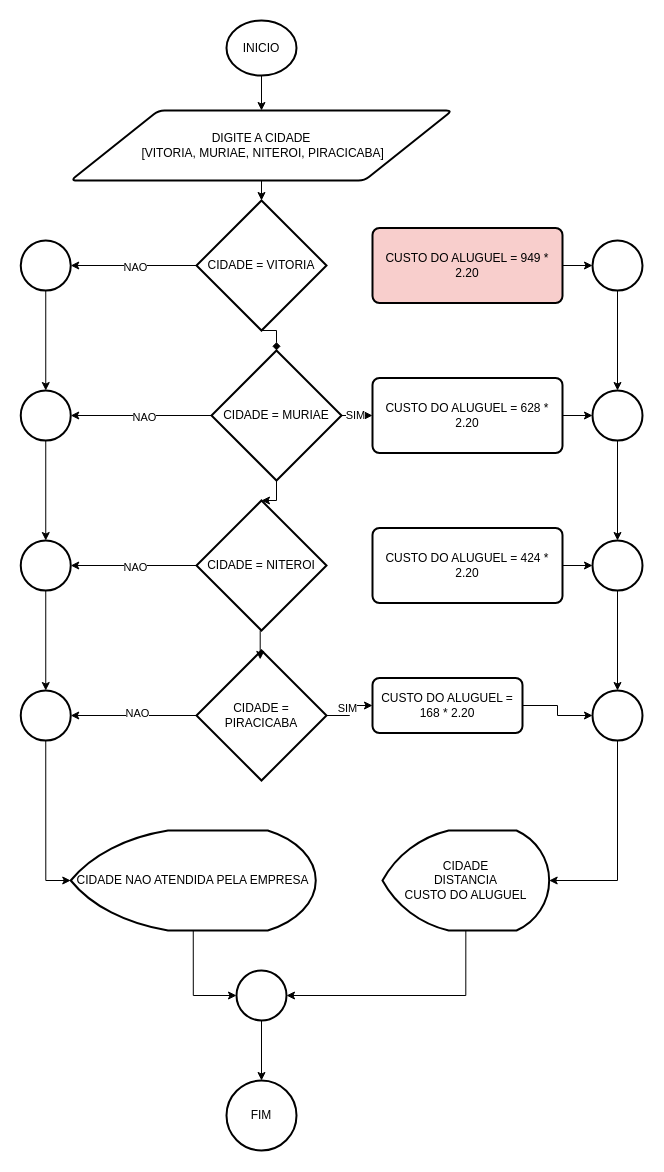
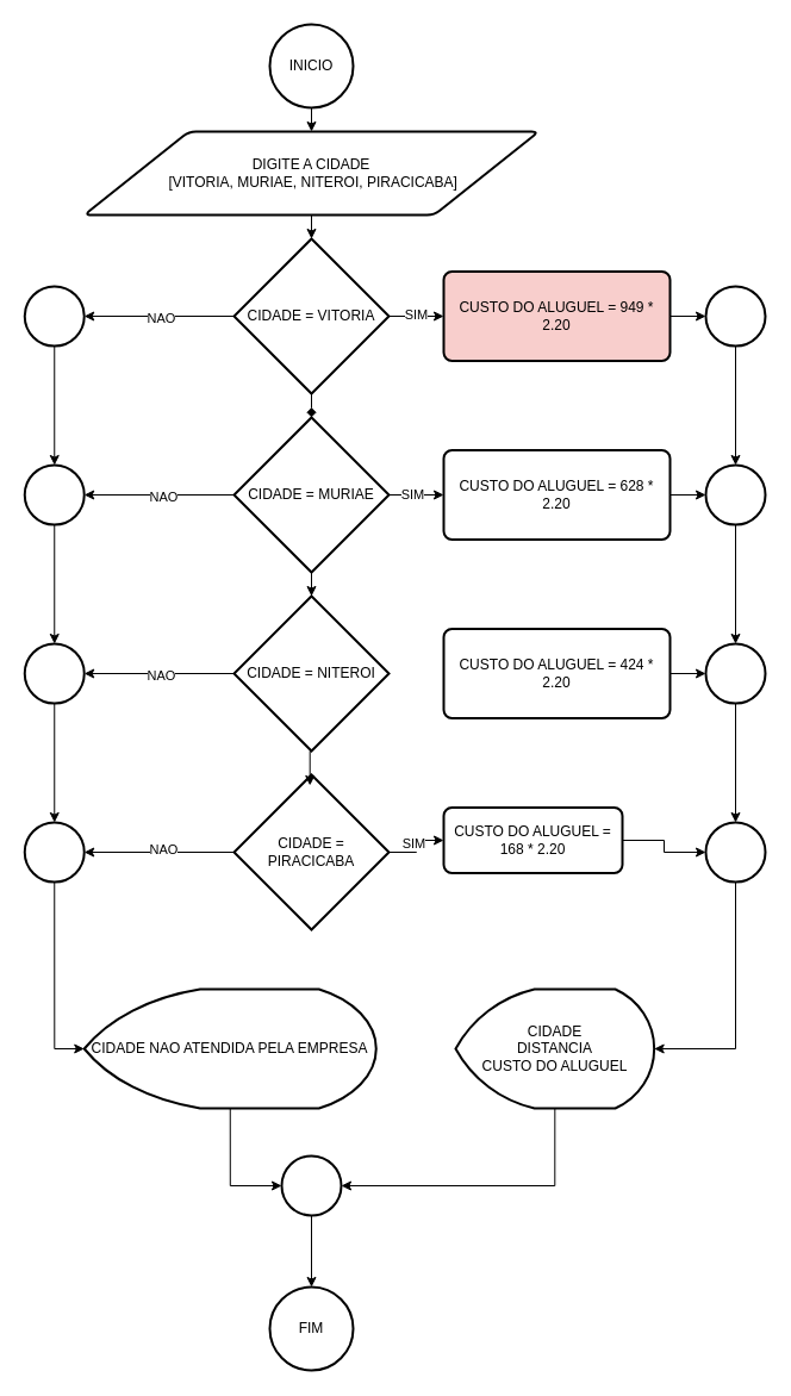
  <mxCell id="0" />
  <mxCell id="1" parent="0" />
  <mxCell id="2" style="edgeStyle=orthogonalEdgeStyle;rounded=0;orthogonalLoop=1;jettySize=auto;html=1;exitX=0.5;exitY=1;exitDx=0;exitDy=0;exitPerimeter=0;entryX=0.5;entryY=0;entryDx=0;entryDy=0;" edge="1" parent="1" source="3" target="5"><mxGeometry relative="1" as="geometry" /></mxCell>
- <mxCell id="3" value="INICIO" style="strokeWidth=2;html=1;shape=mxgraph.flowchart.start_2;whiteSpace=wrap;" vertex="1" parent="1"><mxGeometry x="226" y="20" width="70" height="55" as="geometry" /></mxCell>
+ <mxCell id="3" value="INICIO" style="strokeWidth=2;html=1;shape=mxgraph.flowchart.start_2;whiteSpace=wrap;" vertex="1" parent="1"><mxGeometry x="226" y="20" width="70" height="70" as="geometry" /></mxCell>
  <mxCell id="4" value="FIM" style="strokeWidth=2;html=1;shape=mxgraph.flowchart.start_2;whiteSpace=wrap;" vertex="1" parent="1"><mxGeometry x="226" y="1080" width="70" height="70" as="geometry" /></mxCell>
  <mxCell id="5" value="DIGITE A CIDADE&lt;div&gt;&amp;nbsp;[VITORIA, MURIAE, NITEROI, PIRACICABA]&lt;/div&gt;" style="shape=parallelogram;html=1;strokeWidth=2;perimeter=parallelogramPerimeter;whiteSpace=wrap;rounded=1;arcSize=12;size=0.23;" vertex="1" parent="1"><mxGeometry x="70.25" y="110" width="381.5" height="70" as="geometry" /></mxCell>
+ <mxCell id="6" style="edgeStyle=orthogonalEdgeStyle;rounded=0;orthogonalLoop=1;jettySize=auto;html=1;exitX=1;exitY=0.5;exitDx=0;exitDy=0;exitPerimeter=0;entryX=0;entryY=0.5;entryDx=0;entryDy=0;" edge="1" parent="1" source="8" target="21"><mxGeometry relative="1" as="geometry" /></mxCell>
+ <mxCell id="7" value="SIM" style="edgeLabel;html=1;align=center;verticalAlign=middle;resizable=0;points=[];" vertex="1" connectable="0" parent="6"><mxGeometry x="-0.058" y="2" relative="1" as="geometry"><mxPoint as="offset" /></mxGeometry></mxCell>
  <mxCell id="8" value="CIDADE = VITORIA" style="strokeWidth=2;html=1;shape=mxgraph.flowchart.decision;whiteSpace=wrap;" vertex="1" parent="1"><mxGeometry x="196" y="200" width="130" height="130" as="geometry" /></mxCell>
  <mxCell id="9" style="edgeStyle=orthogonalEdgeStyle;rounded=0;orthogonalLoop=1;jettySize=auto;html=1;exitX=0.5;exitY=1;exitDx=0;exitDy=0;exitPerimeter=0;" edge="1" parent="1" source="14" target="17"><mxGeometry relative="1" as="geometry" /></mxCell>
  <mxCell id="10" style="edgeStyle=orthogonalEdgeStyle;rounded=0;orthogonalLoop=1;jettySize=auto;html=1;exitX=1;exitY=0.5;exitDx=0;exitDy=0;exitPerimeter=0;entryX=0;entryY=0.5;entryDx=0;entryDy=0;" edge="1" parent="1" source="14" target="22"><mxGeometry relative="1" as="geometry" /></mxCell>
  <mxCell id="11" value="SIM" style="edgeLabel;html=1;align=center;verticalAlign=middle;resizable=0;points=[];" vertex="1" connectable="0" parent="10"><mxGeometry x="-0.174" y="1" relative="1" as="geometry"><mxPoint as="offset" /></mxGeometry></mxCell>
  <mxCell id="12" style="edgeStyle=orthogonalEdgeStyle;rounded=0;orthogonalLoop=1;jettySize=auto;html=1;exitX=0;exitY=0.5;exitDx=0;exitDy=0;exitPerimeter=0;" edge="1" parent="1" source="14" target="31"><mxGeometry relative="1" as="geometry" /></mxCell>
  <mxCell id="13" value="NAO" style="edgeLabel;html=1;align=center;verticalAlign=middle;resizable=0;points=[];" vertex="1" connectable="0" parent="12"><mxGeometry x="-0.04" y="1" relative="1" as="geometry"><mxPoint as="offset" /></mxGeometry></mxCell>
- <mxCell id="14" value="CIDADE = MURIAE" style="strokeWidth=2;html=1;shape=mxgraph.flowchart.decision;whiteSpace=wrap;" vertex="1" parent="1"><mxGeometry x="211" y="350" width="130" height="130" as="geometry" /></mxCell>
+ <mxCell id="14" value="CIDADE = MURIAE" style="strokeWidth=2;html=1;shape=mxgraph.flowchart.decision;whiteSpace=wrap;" vertex="1" parent="1"><mxGeometry x="196" y="350" width="130" height="130" as="geometry" /></mxCell>
  <mxCell id="15" style="edgeStyle=orthogonalEdgeStyle;rounded=0;orthogonalLoop=1;jettySize=auto;html=1;exitX=0;exitY=0.5;exitDx=0;exitDy=0;exitPerimeter=0;" edge="1" parent="1" source="17" target="32"><mxGeometry relative="1" as="geometry" /></mxCell>
  <mxCell id="16" value="NAO" style="edgeLabel;html=1;align=center;verticalAlign=middle;resizable=0;points=[];" vertex="1" connectable="0" parent="15"><mxGeometry x="-0.019" y="1" relative="1" as="geometry"><mxPoint as="offset" /></mxGeometry></mxCell>
  <mxCell id="17" value="CIDADE = NITEROI" style="strokeWidth=2;html=1;shape=mxgraph.flowchart.decision;whiteSpace=wrap;" vertex="1" parent="1"><mxGeometry x="196" y="500" width="130" height="130" as="geometry" /></mxCell>
  <mxCell id="18" style="edgeStyle=orthogonalEdgeStyle;rounded=0;orthogonalLoop=1;jettySize=auto;html=1;exitX=1;exitY=0.5;exitDx=0;exitDy=0;exitPerimeter=0;entryX=0;entryY=0.5;entryDx=0;entryDy=0;" edge="1" parent="1" source="20" target="24"><mxGeometry relative="1" as="geometry" /></mxCell>
  <mxCell id="19" value="SIM" style="edgeLabel;html=1;align=center;verticalAlign=middle;resizable=0;points=[];" vertex="1" connectable="0" parent="18"><mxGeometry x="0.116" y="3" relative="1" as="geometry"><mxPoint as="offset" /></mxGeometry></mxCell>
  <mxCell id="20" value="CIDADE = PIRACICABA" style="strokeWidth=2;html=1;shape=mxgraph.flowchart.decision;whiteSpace=wrap;" vertex="1" parent="1"><mxGeometry x="196" y="650" width="130" height="130" as="geometry" /></mxCell>
  <mxCell id="21" value="CUSTO DO ALUGUEL = 949 * 2.20" style="rounded=1;whiteSpace=wrap;html=1;absoluteArcSize=1;arcSize=14;strokeWidth=2;fillColor=#f8cecc;" vertex="1" parent="1"><mxGeometry x="372" y="227.5" width="190" height="75" as="geometry" /></mxCell>
  <mxCell id="22" value="CUSTO DO ALUGUEL = 628 * 2.20" style="rounded=1;whiteSpace=wrap;html=1;absoluteArcSize=1;arcSize=14;strokeWidth=2;" vertex="1" parent="1"><mxGeometry x="372" y="377.5" width="190" height="75" as="geometry" /></mxCell>
  <mxCell id="23" value="CUSTO DO ALUGUEL = 424 * 2.20" style="rounded=1;whiteSpace=wrap;html=1;absoluteArcSize=1;arcSize=14;strokeWidth=2;" vertex="1" parent="1"><mxGeometry x="372" y="527.5" width="190" height="75" as="geometry" /></mxCell>
  <mxCell id="24" value="CUSTO DO ALUGUEL = 168 * 2.20" style="rounded=1;whiteSpace=wrap;html=1;absoluteArcSize=1;arcSize=14;strokeWidth=2;" vertex="1" parent="1"><mxGeometry x="372" y="677.5" width="150" height="55" as="geometry" /></mxCell>
  <mxCell id="25" value="" style="strokeWidth=2;html=1;shape=mxgraph.flowchart.start_2;whiteSpace=wrap;" vertex="1" parent="1"><mxGeometry x="592" y="240" width="50" height="50" as="geometry" /></mxCell>
  <mxCell id="26" style="edgeStyle=orthogonalEdgeStyle;rounded=0;orthogonalLoop=1;jettySize=auto;html=1;exitX=0.5;exitY=1;exitDx=0;exitDy=0;exitPerimeter=0;" edge="1" parent="1" source="27" target="28"><mxGeometry relative="1" as="geometry" /></mxCell>
  <mxCell id="27" value="" style="strokeWidth=2;html=1;shape=mxgraph.flowchart.start_2;whiteSpace=wrap;" vertex="1" parent="1"><mxGeometry x="592" y="390" width="50" height="50" as="geometry" /></mxCell>
  <mxCell id="28" value="" style="strokeWidth=2;html=1;shape=mxgraph.flowchart.start_2;whiteSpace=wrap;" vertex="1" parent="1"><mxGeometry x="592" y="540" width="50" height="50" as="geometry" /></mxCell>
  <mxCell id="29" value="" style="strokeWidth=2;html=1;shape=mxgraph.flowchart.start_2;whiteSpace=wrap;" vertex="1" parent="1"><mxGeometry x="592" y="690" width="50" height="50" as="geometry" /></mxCell>
  <mxCell id="30" value="" style="strokeWidth=2;html=1;shape=mxgraph.flowchart.start_2;whiteSpace=wrap;" vertex="1" parent="1"><mxGeometry x="20.25" y="240" width="50" height="50" as="geometry" /></mxCell>
  <mxCell id="31" value="" style="strokeWidth=2;html=1;shape=mxgraph.flowchart.start_2;whiteSpace=wrap;" vertex="1" parent="1"><mxGeometry x="20.25" y="390" width="50" height="50" as="geometry" /></mxCell>
  <mxCell id="32" value="" style="strokeWidth=2;html=1;shape=mxgraph.flowchart.start_2;whiteSpace=wrap;" vertex="1" parent="1"><mxGeometry x="20.25" y="540" width="50" height="50" as="geometry" /></mxCell>
  <mxCell id="33" value="" style="strokeWidth=2;html=1;shape=mxgraph.flowchart.start_2;whiteSpace=wrap;" vertex="1" parent="1"><mxGeometry x="20.25" y="690" width="50" height="50" as="geometry" /></mxCell>
  <mxCell id="34" value="CIDADE&lt;div&gt;DISTANCIA&lt;/div&gt;&lt;div&gt;CUSTO DO ALUGUEL&lt;/div&gt;" style="strokeWidth=2;html=1;shape=mxgraph.flowchart.display;whiteSpace=wrap;" vertex="1" parent="1"><mxGeometry x="382" y="830" width="166.67" height="100" as="geometry" /></mxCell>
  <mxCell id="35" value="CIDADE NAO ATENDIDA PELA EMPRESA" style="strokeWidth=2;html=1;shape=mxgraph.flowchart.display;whiteSpace=wrap;" vertex="1" parent="1"><mxGeometry x="70.25" y="830" width="245" height="100" as="geometry" /></mxCell>
  <mxCell id="36" value="" style="strokeWidth=2;html=1;shape=mxgraph.flowchart.start_2;whiteSpace=wrap;" vertex="1" parent="1"><mxGeometry x="236" y="970" width="50" height="50" as="geometry" /></mxCell>
  <mxCell id="37" style="edgeStyle=orthogonalEdgeStyle;rounded=0;orthogonalLoop=1;jettySize=auto;html=1;exitX=0.5;exitY=1;exitDx=0;exitDy=0;entryX=0.5;entryY=0;entryDx=0;entryDy=0;entryPerimeter=0;" edge="1" parent="1" source="5" target="8"><mxGeometry relative="1" as="geometry" /></mxCell>
  <mxCell id="38" style="edgeStyle=orthogonalEdgeStyle;rounded=0;orthogonalLoop=1;jettySize=auto;html=1;exitX=0.5;exitY=1;exitDx=0;exitDy=0;exitPerimeter=0;entryX=0.5;entryY=0;entryDx=0;entryDy=0;entryPerimeter=0;endArrow=diamond;" edge="1" parent="1" source="8" target="14"><mxGeometry relative="1" as="geometry" /></mxCell>
  <mxCell id="39" style="edgeStyle=orthogonalEdgeStyle;rounded=0;orthogonalLoop=1;jettySize=auto;html=1;exitX=0.5;exitY=1;exitDx=0;exitDy=0;exitPerimeter=0;entryX=0.49;entryY=0.069;entryDx=0;entryDy=0;entryPerimeter=0;" edge="1" parent="1" source="17" target="20"><mxGeometry relative="1" as="geometry" /></mxCell>
  <mxCell id="40" style="edgeStyle=orthogonalEdgeStyle;rounded=0;orthogonalLoop=1;jettySize=auto;html=1;exitX=1;exitY=0.5;exitDx=0;exitDy=0;entryX=0;entryY=0.5;entryDx=0;entryDy=0;entryPerimeter=0;" edge="1" parent="1" source="21" target="25"><mxGeometry relative="1" as="geometry" /></mxCell>
  <mxCell id="41" style="edgeStyle=orthogonalEdgeStyle;rounded=0;orthogonalLoop=1;jettySize=auto;html=1;exitX=1;exitY=0.5;exitDx=0;exitDy=0;entryX=0;entryY=0.5;entryDx=0;entryDy=0;entryPerimeter=0;" edge="1" parent="1" source="22" target="27"><mxGeometry relative="1" as="geometry" /></mxCell>
  <mxCell id="42" style="edgeStyle=orthogonalEdgeStyle;rounded=0;orthogonalLoop=1;jettySize=auto;html=1;exitX=1;exitY=0.5;exitDx=0;exitDy=0;entryX=0;entryY=0.5;entryDx=0;entryDy=0;entryPerimeter=0;" edge="1" parent="1" source="23" target="28"><mxGeometry relative="1" as="geometry" /></mxCell>
  <mxCell id="43" style="edgeStyle=orthogonalEdgeStyle;rounded=0;orthogonalLoop=1;jettySize=auto;html=1;exitX=1;exitY=0.5;exitDx=0;exitDy=0;entryX=0;entryY=0.5;entryDx=0;entryDy=0;entryPerimeter=0;" edge="1" parent="1" source="24" target="29"><mxGeometry relative="1" as="geometry" /></mxCell>
  <mxCell id="44" style="edgeStyle=orthogonalEdgeStyle;rounded=0;orthogonalLoop=1;jettySize=auto;html=1;exitX=0.5;exitY=1;exitDx=0;exitDy=0;exitPerimeter=0;entryX=0.5;entryY=0;entryDx=0;entryDy=0;entryPerimeter=0;" edge="1" parent="1" source="25" target="27"><mxGeometry relative="1" as="geometry" /></mxCell>
  <mxCell id="45" style="edgeStyle=orthogonalEdgeStyle;rounded=0;orthogonalLoop=1;jettySize=auto;html=1;exitX=0.5;exitY=1;exitDx=0;exitDy=0;exitPerimeter=0;entryX=0.5;entryY=0;entryDx=0;entryDy=0;entryPerimeter=0;" edge="1" parent="1" source="28" target="29"><mxGeometry relative="1" as="geometry" /></mxCell>
  <mxCell id="46" style="edgeStyle=orthogonalEdgeStyle;rounded=0;orthogonalLoop=1;jettySize=auto;html=1;exitX=0.5;exitY=1;exitDx=0;exitDy=0;exitPerimeter=0;entryX=1;entryY=0.5;entryDx=0;entryDy=0;entryPerimeter=0;" edge="1" parent="1" source="29" target="34"><mxGeometry relative="1" as="geometry" /></mxCell>
  <mxCell id="47" style="edgeStyle=orthogonalEdgeStyle;rounded=0;orthogonalLoop=1;jettySize=auto;html=1;exitX=0;exitY=0.5;exitDx=0;exitDy=0;exitPerimeter=0;entryX=1;entryY=0.5;entryDx=0;entryDy=0;entryPerimeter=0;" edge="1" parent="1" source="8" target="30"><mxGeometry relative="1" as="geometry" /></mxCell>
  <mxCell id="48" value="NAO" style="edgeLabel;html=1;align=center;verticalAlign=middle;resizable=0;points=[];" vertex="1" connectable="0" parent="47"><mxGeometry x="-0.019" y="1" relative="1" as="geometry"><mxPoint as="offset" /></mxGeometry></mxCell>
  <mxCell id="49" style="edgeStyle=orthogonalEdgeStyle;rounded=0;orthogonalLoop=1;jettySize=auto;html=1;exitX=0;exitY=0.5;exitDx=0;exitDy=0;exitPerimeter=0;entryX=1;entryY=0.5;entryDx=0;entryDy=0;entryPerimeter=0;" edge="1" parent="1" source="20" target="33"><mxGeometry relative="1" as="geometry" /></mxCell>
  <mxCell id="50" value="NAO" style="edgeLabel;html=1;align=center;verticalAlign=middle;resizable=0;points=[];" vertex="1" connectable="0" parent="49"><mxGeometry x="-0.04" y="-3" relative="1" as="geometry"><mxPoint as="offset" /></mxGeometry></mxCell>
  <mxCell id="51" style="edgeStyle=orthogonalEdgeStyle;rounded=0;orthogonalLoop=1;jettySize=auto;html=1;exitX=0.5;exitY=1;exitDx=0;exitDy=0;exitPerimeter=0;entryX=0.5;entryY=0;entryDx=0;entryDy=0;entryPerimeter=0;" edge="1" parent="1" source="30" target="31"><mxGeometry relative="1" as="geometry" /></mxCell>
  <mxCell id="52" style="edgeStyle=orthogonalEdgeStyle;rounded=0;orthogonalLoop=1;jettySize=auto;html=1;exitX=0.5;exitY=1;exitDx=0;exitDy=0;exitPerimeter=0;entryX=0.5;entryY=0;entryDx=0;entryDy=0;entryPerimeter=0;" edge="1" parent="1" source="31" target="32"><mxGeometry relative="1" as="geometry" /></mxCell>
  <mxCell id="53" style="edgeStyle=orthogonalEdgeStyle;rounded=0;orthogonalLoop=1;jettySize=auto;html=1;exitX=0.5;exitY=1;exitDx=0;exitDy=0;exitPerimeter=0;entryX=0.5;entryY=0;entryDx=0;entryDy=0;entryPerimeter=0;" edge="1" parent="1" source="32" target="33"><mxGeometry relative="1" as="geometry" /></mxCell>
  <mxCell id="54" style="edgeStyle=orthogonalEdgeStyle;rounded=0;orthogonalLoop=1;jettySize=auto;html=1;exitX=0.5;exitY=1;exitDx=0;exitDy=0;exitPerimeter=0;entryX=0;entryY=0.5;entryDx=0;entryDy=0;entryPerimeter=0;" edge="1" parent="1" source="33" target="35"><mxGeometry relative="1" as="geometry" /></mxCell>
  <mxCell id="55" style="edgeStyle=orthogonalEdgeStyle;rounded=0;orthogonalLoop=1;jettySize=auto;html=1;exitX=0.5;exitY=1;exitDx=0;exitDy=0;exitPerimeter=0;entryX=0;entryY=0.5;entryDx=0;entryDy=0;entryPerimeter=0;" edge="1" parent="1" source="35" target="36"><mxGeometry relative="1" as="geometry" /></mxCell>
  <mxCell id="56" style="edgeStyle=orthogonalEdgeStyle;rounded=0;orthogonalLoop=1;jettySize=auto;html=1;exitX=0.5;exitY=1;exitDx=0;exitDy=0;exitPerimeter=0;entryX=1;entryY=0.5;entryDx=0;entryDy=0;entryPerimeter=0;" edge="1" parent="1" source="34" target="36"><mxGeometry relative="1" as="geometry" /></mxCell>
  <mxCell id="57" style="edgeStyle=orthogonalEdgeStyle;rounded=0;orthogonalLoop=1;jettySize=auto;html=1;exitX=0.5;exitY=1;exitDx=0;exitDy=0;exitPerimeter=0;entryX=0.5;entryY=0;entryDx=0;entryDy=0;entryPerimeter=0;" edge="1" parent="1" source="36" target="4"><mxGeometry relative="1" as="geometry" /></mxCell>
